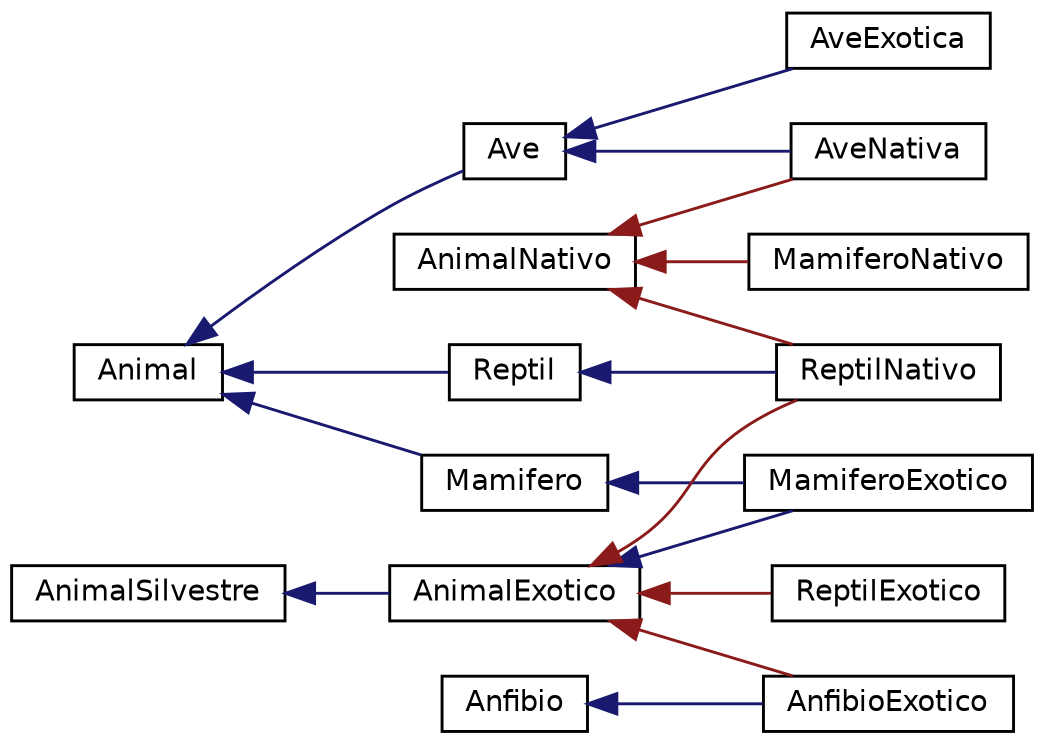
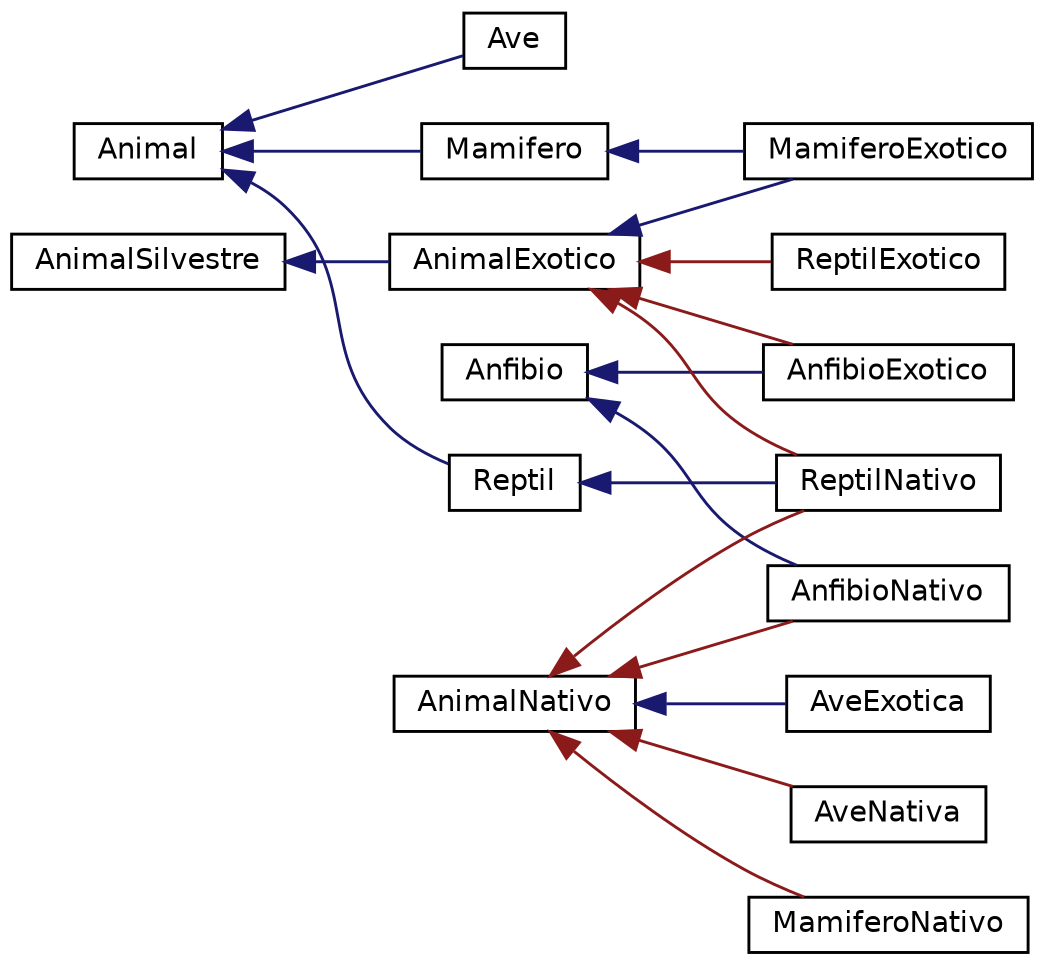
  digraph {
    rankdir=LR
    node [color=black fillcolor=white fontname=Helvetica fontsize=10 shape=record style=filled]
    edge [color=midnightblue dir=back fontname=Helvetica fontsize=10 labelfontname=Helvetica labelfontsize=10 style=solid]
    n1 [height=0.2 label=Animal width=0.4]
    n2 [height=0.2 label=Ave width=0.4]
    n3 [height=0.2 label=Mamifero width=0.4]
    n4 [height=0.2 label=Reptil width=0.4]
    n5 [height=0.2 label=Anfibio width=0.4]
    n6 [height=0.2 label=AnfibioExotico width=0.4]
+   n7 [height=0.2 label=AnfibioNativo width=0.4]
    n8 [height=0.2 label=AveExotica width=0.4]
    n9 [height=0.2 label=AveNativa width=0.4]
    n10 [height=0.2 label=MamiferoExotico width=0.4]
    n11 [height=0.2 label=ReptilNativo width=0.4]
    n12 [height=0.2 label=MamiferoNativo width=0.4]
    n13 [height=0.2 label=ReptilExotico width=0.4]
    n14 [height=0.2 label=AnimalSilvestre width=0.4]
    n15 [height=0.2 label=AnimalExotico width=0.4]
    n16 [height=0.2 label=AnimalNativo width=0.4]
    n1 -> n2
    n1 -> n3
    n1 -> n4
-   n2 -> n8
-   n2 -> n9
+   n16 -> n8
    n3 -> n10
    n4 -> n11
    n5 -> n6
+   n5 -> n7
    n14 -> n15
    n15 -> n6 [color=firebrick4]
    n15 -> n10
    n15 -> n11 [color=firebrick4]
    n15 -> n13 [color=firebrick4]
+   n16 -> n7 [color=firebrick4]
    n16 -> n9 [color=firebrick4]
    n16 -> n11 [color=firebrick4]
    n16 -> n12 [color=firebrick4]
  }
